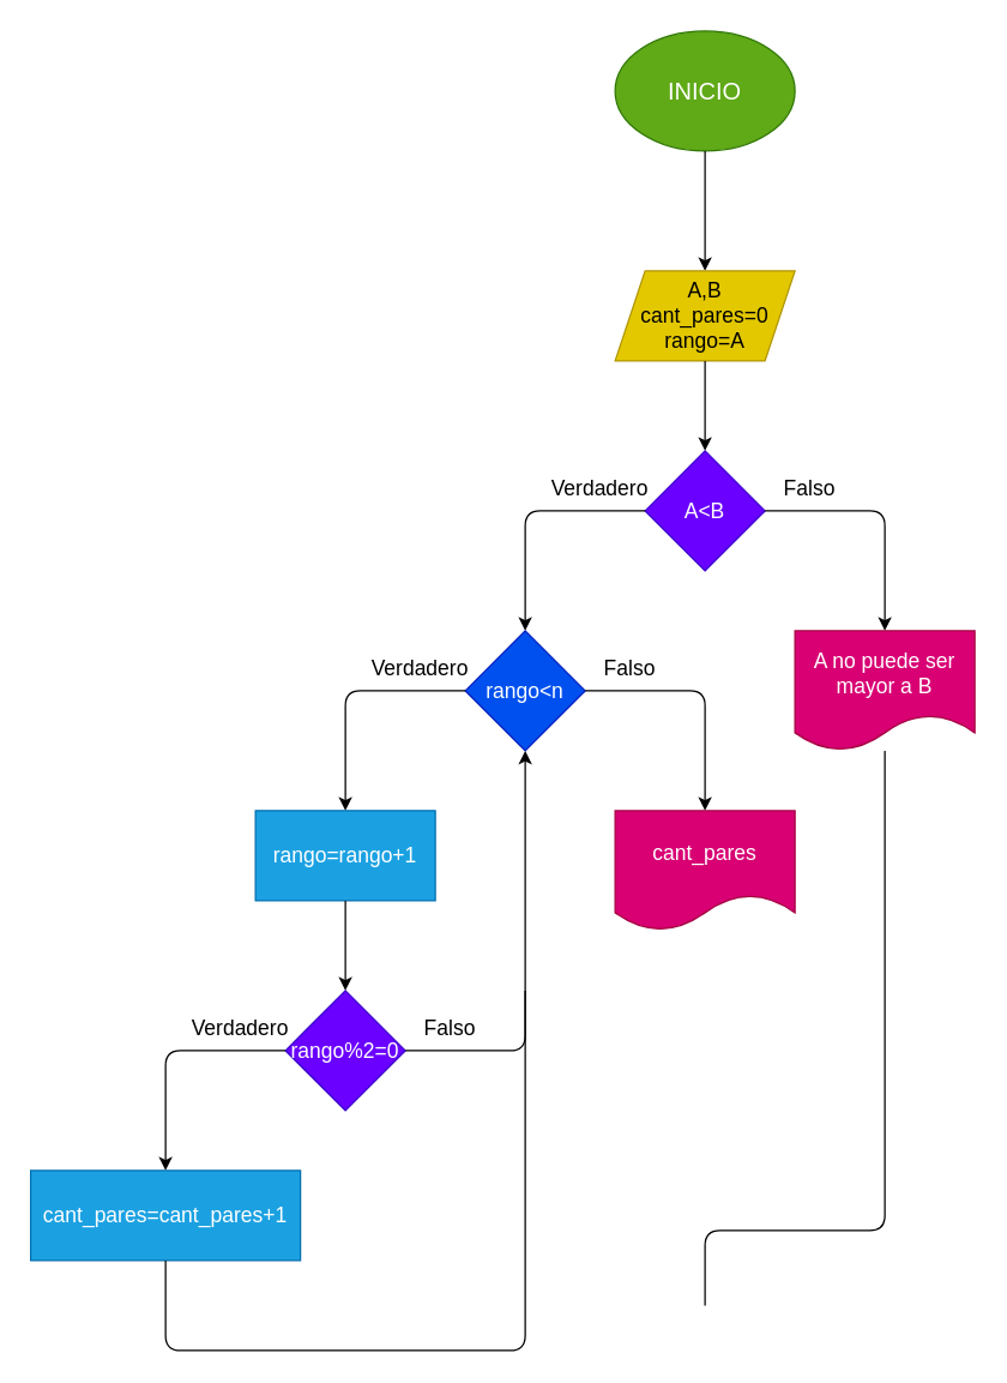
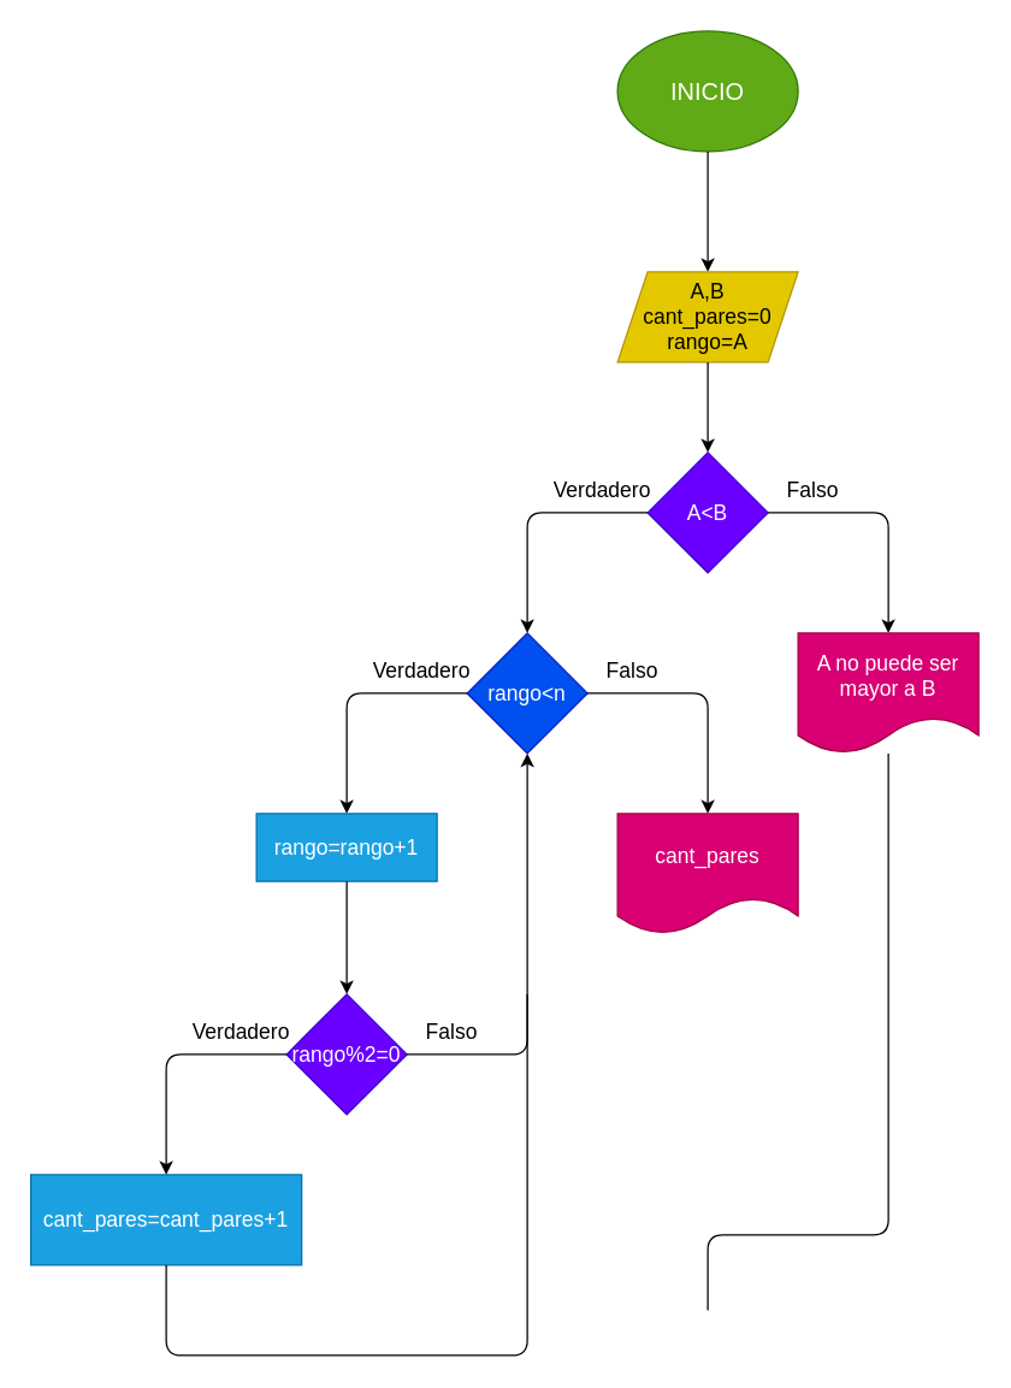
  <mxCell id="0" />
  <mxCell id="1" parent="0" />
  <mxCell id="2" value="&lt;font size=&quot;3&quot;&gt;INICIO&lt;/font&gt;" style="ellipse;whiteSpace=wrap;html=1;fillColor=#60a917;fontColor=#ffffff;strokeColor=#2D7600;" vertex="1" parent="1"><mxGeometry x="410" y="20" width="120" height="80" as="geometry" /></mxCell>
  <mxCell id="3" value="" style="endArrow=classic;html=1;fontSize=14;exitX=0.5;exitY=1;exitDx=0;exitDy=0;" edge="1" parent="1" source="2" target="4"><mxGeometry width="50" height="50" relative="1" as="geometry"><mxPoint x="500" y="270" as="sourcePoint" /><mxPoint x="470" y="180" as="targetPoint" /></mxGeometry></mxCell>
  <mxCell id="4" value="A,B&lt;br&gt;cant_pares=0&lt;br&gt;rango=A" style="shape=parallelogram;perimeter=parallelogramPerimeter;whiteSpace=wrap;html=1;fixedSize=1;fontSize=14;fillColor=#e3c800;fontColor=#000000;strokeColor=#B09500;" vertex="1" parent="1"><mxGeometry x="410" y="180" width="120" height="60" as="geometry" /></mxCell>
  <mxCell id="5" value="" style="endArrow=classic;html=1;fontSize=14;exitX=0.5;exitY=1;exitDx=0;exitDy=0;entryX=0.5;entryY=0;entryDx=0;entryDy=0;" edge="1" parent="1" source="4" target="6"><mxGeometry width="50" height="50" relative="1" as="geometry"><mxPoint x="480" y="270" as="sourcePoint" /><mxPoint x="470" y="300" as="targetPoint" /></mxGeometry></mxCell>
  <mxCell id="6" value="A&amp;lt;B" style="rhombus;whiteSpace=wrap;html=1;fontSize=14;fillColor=#6a00ff;fontColor=#ffffff;strokeColor=#3700CC;" vertex="1" parent="1"><mxGeometry x="430" y="300" width="80" height="80" as="geometry" /></mxCell>
  <mxCell id="7" value="" style="endArrow=classic;html=1;fontSize=14;exitX=1;exitY=0.5;exitDx=0;exitDy=0;entryX=0.5;entryY=0;entryDx=0;entryDy=0;" edge="1" parent="1" source="6" target="8"><mxGeometry width="50" height="50" relative="1" as="geometry"><mxPoint x="500" y="360" as="sourcePoint" /><mxPoint x="590" y="420" as="targetPoint" /><Array as="points"><mxPoint x="590" y="340" /></Array></mxGeometry></mxCell>
  <mxCell id="8" value="A no puede ser mayor a B" style="shape=document;whiteSpace=wrap;html=1;boundedLbl=1;fontSize=14;fillColor=#d80073;fontColor=#ffffff;strokeColor=#A50040;" vertex="1" parent="1"><mxGeometry x="530" y="420" width="120" height="80" as="geometry" /></mxCell>
  <mxCell id="9" value="" style="endArrow=classic;html=1;fontSize=14;exitX=0;exitY=0.5;exitDx=0;exitDy=0;entryX=0.5;entryY=0;entryDx=0;entryDy=0;" edge="1" parent="1" source="6" target="10"><mxGeometry width="50" height="50" relative="1" as="geometry"><mxPoint x="430" y="510" as="sourcePoint" /><mxPoint x="350" y="420" as="targetPoint" /><Array as="points"><mxPoint x="350" y="340" /></Array></mxGeometry></mxCell>
  <mxCell id="10" value="rango&amp;lt;n" style="rhombus;whiteSpace=wrap;html=1;fontSize=14;fillColor=#0050ef;fontColor=#ffffff;strokeColor=#001DBC;" vertex="1" parent="1"><mxGeometry x="310" y="420" width="80" height="80" as="geometry" /></mxCell>
  <mxCell id="11" value="" style="endArrow=classic;html=1;fontSize=14;exitX=1;exitY=0.5;exitDx=0;exitDy=0;entryX=0.5;entryY=0;entryDx=0;entryDy=0;" edge="1" parent="1" source="10" target="12"><mxGeometry width="50" height="50" relative="1" as="geometry"><mxPoint x="430" y="510" as="sourcePoint" /><mxPoint x="470" y="540" as="targetPoint" /><Array as="points"><mxPoint x="470" y="460" /></Array></mxGeometry></mxCell>
  <mxCell id="12" value="cant_pares" style="shape=document;whiteSpace=wrap;html=1;boundedLbl=1;fontSize=14;fillColor=#d80073;fontColor=#ffffff;strokeColor=#A50040;" vertex="1" parent="1"><mxGeometry x="410" y="540" width="120" height="80" as="geometry" /></mxCell>
  <mxCell id="13" value="" style="endArrow=classic;html=1;fontSize=14;exitX=0;exitY=0.5;exitDx=0;exitDy=0;" edge="1" parent="1" source="10" target="14"><mxGeometry width="50" height="50" relative="1" as="geometry"><mxPoint x="350" y="510" as="sourcePoint" /><mxPoint x="230" y="540" as="targetPoint" /><Array as="points"><mxPoint x="230" y="460" /></Array></mxGeometry></mxCell>
- <mxCell id="14" value="rango=rango+1&lt;br&gt;" style="rounded=0;whiteSpace=wrap;html=1;fontSize=14;fillColor=#1ba1e2;fontColor=#ffffff;strokeColor=#006EAF;" vertex="1" parent="1"><mxGeometry x="170" y="540" width="120" height="60" as="geometry" /></mxCell>
+ <mxCell id="14" value="rango=rango+1&lt;br&gt;" style="rounded=0;whiteSpace=wrap;html=1;fontSize=14;fillColor=#1ba1e2;fontColor=#ffffff;strokeColor=#006EAF;" vertex="1" parent="1"><mxGeometry x="170" y="540" width="120" height="45" as="geometry" /></mxCell>
  <mxCell id="15" value="" style="endArrow=classic;html=1;fontSize=14;exitX=0.5;exitY=1;exitDx=0;exitDy=0;" edge="1" parent="1" source="14" target="16"><mxGeometry width="50" height="50" relative="1" as="geometry"><mxPoint x="310" y="660" as="sourcePoint" /><mxPoint x="230" y="660" as="targetPoint" /></mxGeometry></mxCell>
  <mxCell id="16" value="rango%2=0" style="rhombus;whiteSpace=wrap;html=1;fontSize=14;fillColor=#6a00ff;fontColor=#ffffff;strokeColor=#3700CC;" vertex="1" parent="1"><mxGeometry y="660" width="80" height="80" as="geometry" x="190" /></mxCell>
  <mxCell id="17" value="" style="endArrow=classic;html=1;fontSize=14;exitX=1;exitY=0.5;exitDx=0;exitDy=0;entryX=0.5;entryY=1;entryDx=0;entryDy=0;" edge="1" parent="1" source="16" target="10"><mxGeometry width="50" height="50" relative="1" as="geometry"><mxPoint x="310" y="710" as="sourcePoint" /><mxPoint x="360" y="660" as="targetPoint" /><Array as="points"><mxPoint x="350" y="700" /></Array></mxGeometry></mxCell>
  <mxCell id="18" value="" style="endArrow=classic;html=1;fontSize=14;exitX=0;exitY=0.5;exitDx=0;exitDy=0;" edge="1" parent="1" source="16" target="19"><mxGeometry width="50" height="50" relative="1" as="geometry"><mxPoint y="710" as="sourcePoint" x="190" /><mxPoint x="110" y="780" as="targetPoint" /><Array as="points"><mxPoint x="110" y="700" /></Array></mxGeometry></mxCell>
  <mxCell id="19" value="cant_pares=cant_pares+1" style="rounded=0;whiteSpace=wrap;html=1;fontSize=14;fillColor=#1ba1e2;fontColor=#ffffff;strokeColor=#006EAF;" vertex="1" parent="1"><mxGeometry x="20" y="780" width="180" height="60" as="geometry" /></mxCell>
  <mxCell id="20" value="" style="endArrow=none;html=1;fontSize=14;exitX=0.5;exitY=1;exitDx=0;exitDy=0;" edge="1" parent="1" source="19"><mxGeometry width="50" height="50" relative="1" as="geometry"><mxPoint y="820" as="sourcePoint" x="190" /><mxPoint x="350" y="660" as="targetPoint" /><Array as="points"><mxPoint x="110" y="900" /><mxPoint x="350" y="900" /></Array></mxGeometry></mxCell>
  <mxCell id="21" value="Verdadero" style="text;html=1;strokeColor=none;fillColor=none;align=center;verticalAlign=middle;whiteSpace=wrap;rounded=0;fontSize=14;" vertex="1" parent="1"><mxGeometry x="130" y="670" width="60" height="30" as="geometry" /></mxCell>
  <mxCell id="22" value="Verdadero" style="text;html=1;strokeColor=none;fillColor=none;align=center;verticalAlign=middle;whiteSpace=wrap;rounded=0;fontSize=14;" vertex="1" parent="1"><mxGeometry x="370" y="310" width="60" height="30" as="geometry" /></mxCell>
  <mxCell id="23" value="Verdadero" style="text;html=1;strokeColor=none;fillColor=none;align=center;verticalAlign=middle;whiteSpace=wrap;rounded=0;fontSize=14;" vertex="1" parent="1"><mxGeometry x="250" y="430" width="60" height="30" as="geometry" /></mxCell>
  <mxCell id="24" value="Falso" style="text;html=1;strokeColor=none;fillColor=none;align=center;verticalAlign=middle;whiteSpace=wrap;rounded=0;fontSize=14;" vertex="1" parent="1"><mxGeometry x="270" y="670" width="60" height="30" as="geometry" /></mxCell>
  <mxCell id="25" value="Falso" style="text;html=1;strokeColor=none;fillColor=none;align=center;verticalAlign=middle;whiteSpace=wrap;rounded=0;fontSize=14;" vertex="1" parent="1"><mxGeometry x="510" y="310" width="60" height="30" as="geometry" /></mxCell>
  <mxCell id="26" value="Falso" style="text;html=1;strokeColor=none;fillColor=none;align=center;verticalAlign=middle;whiteSpace=wrap;rounded=0;fontSize=14;" vertex="1" parent="1"><mxGeometry x="390" y="430" width="60" height="30" as="geometry" /></mxCell>
  <mxCell id="27" value="" style="endArrow=none;html=1;fontSize=14;" edge="1" parent="1" target="8"><mxGeometry width="50" height="50" relative="1" as="geometry"><mxPoint x="470" y="870" as="sourcePoint" /><mxPoint x="520" y="610" as="targetPoint" /><Array as="points"><mxPoint x="470" y="820" /><mxPoint x="590" y="820" /></Array></mxGeometry></mxCell>
